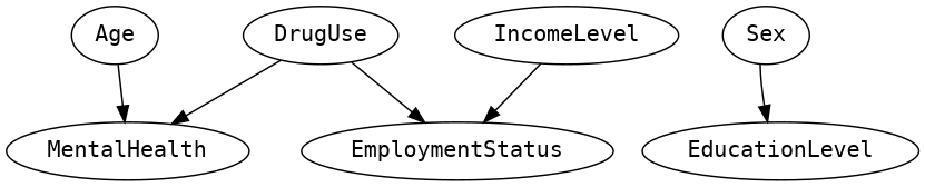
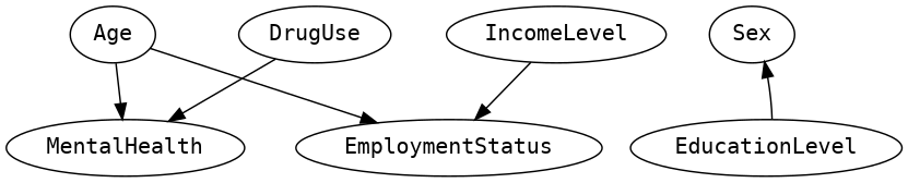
  strict digraph {
    fontname="DejaVu Sans Mono"
    node [fontname="DejaVu Sans Mono"]
    edge [fontname="DejaVu Sans Mono" origin=learned]
    DrugUse
    MentalHealth
    Age
    EmploymentStatus
    Sex
    EducationLevel
    IncomeLevel
    DrugUse -> MentalHealth [weight=0.3223161895355318]
    Age -> MentalHealth [weight=0.37382250466934147]
-   DrugUse -> EmploymentStatus [weight=0.29935199319812944]
-   Sex -> EducationLevel [weight=0.31959120279983033]
+   Age -> EmploymentStatus [weight=0.29935199319812944]
+   EducationLevel -> Sex [weight=0.31959120279983033]
    IncomeLevel -> EmploymentStatus [weight=0.265652788154205]
  }
